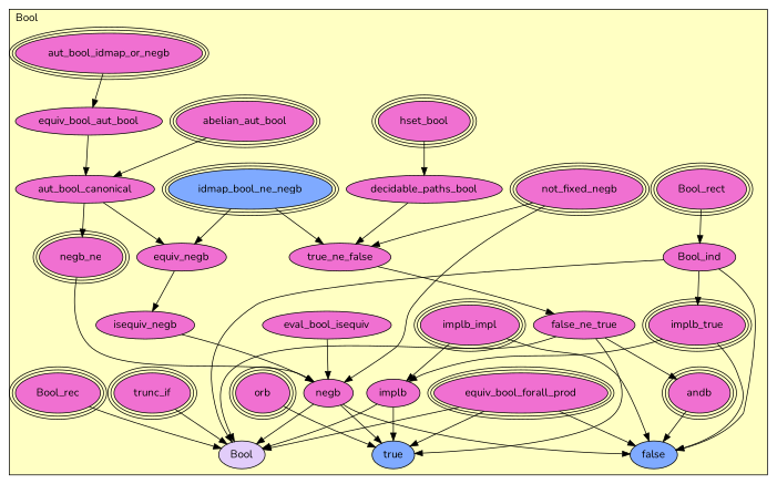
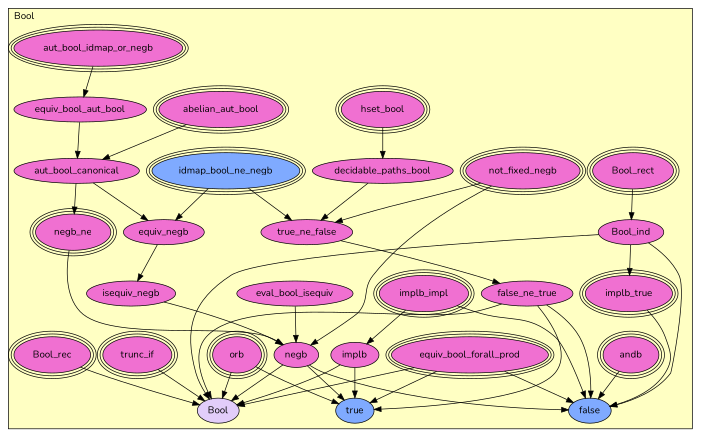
  digraph {
    fontname=Nunito
    node [fillcolor="#F070D1" fontname=Nunito style=filled]
    edge [fontname=Nunito]
    n1 [label=abelian_aut_bool peripheries=3]
    n2 [fillcolor="#7FAAFF" label=idmap_bool_ne_negb peripheries=3]
    n3 [label=aut_bool_idmap_or_negb peripheries=3]
    n4 [label=equiv_bool_aut_bool]
    n5 [label=aut_bool_canonical]
    n6 [label=eval_bool_isequiv]
    n7 [label=equiv_negb]
    n8 [label=isequiv_negb]
    n9 [label=equiv_bool_forall_prod peripheries=3]
    n10 [label=negb_ne peripheries=3]
    n11 [label=not_fixed_negb peripheries=3]
    n12 [label=hset_bool peripheries=3]
    n13 [label=decidable_paths_bool]
    n14 [label=true_ne_false]
    n15 [label=false_ne_true]
    n16 [label=trunc_if peripheries=3]
    n17 [label=implb_impl peripheries=3]
    n18 [label=implb_true peripheries=3]
    n19 [label=implb]
    n20 [label=negb]
    n21 [label=orb peripheries=3]
    n22 [label=andb peripheries=3]
    n23 [label=Bool_rect peripheries=3]
    n24 [label=Bool_rec peripheries=3]
    n25 [label=Bool_ind]
    n26 [fillcolor="#7FAAFF" label=false]
    n27 [fillcolor="#7FAAFF" label=true]
    n28 [fillcolor="#E2CDFA" label=Bool]
    subgraph cluster_1 {
      fillcolor="#FFFFC3"
      label=Bool
      labeljust=l
      style=filled
      n1
      n2
      n3
      n4
      n5
      n6
      n7
      n8
      n9
      n10
      n11
      n12
      n13
      n14
      n15
      n16
      n17
      n18
      n19
      n20
      n21
      n22
      n23
      n24
      n25
      n26
      n27
      n28
    }
    n1 -> n5
    n2 -> n7
    n2 -> n14
    n3 -> n4
    n4 -> n5
    n5 -> n7
    n5 -> n10
    n6 -> n20
    n7 -> n8
    n8 -> n20
    n9 -> n26
    n9 -> n27
    n9 -> n28
    n10 -> n20
    n11 -> n14
    n11 -> n20
    n12 -> n13
    n13 -> n14
    n14 -> n15
-   n15 -> n22
+   n15 -> n26
    n15 -> n27
    n15 -> n28
    n16 -> n28
    n17 -> n19
    n17 -> n26
-   n18 -> n19
    n18 -> n26
    n19 -> n27
    n19 -> n28
    n20 -> n26
    n20 -> n27
    n20 -> n28
    n21 -> n27
+   n21 -> n28
    n22 -> n26
    n23 -> n25
    n24 -> n28
    n25 -> n18
    n25 -> n26
    n25 -> n28
  }
